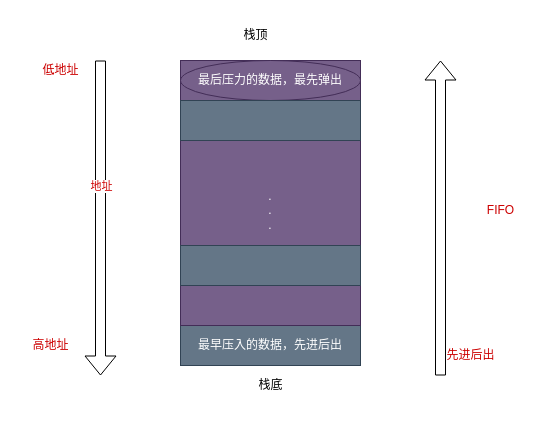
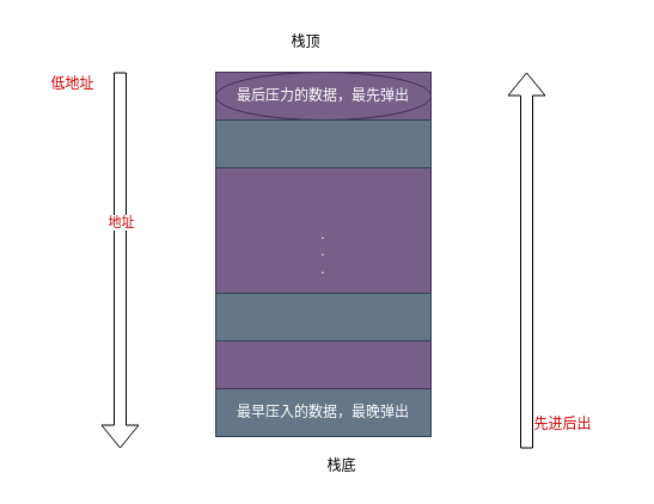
  <mxCell id="0" />
  <mxCell id="1" parent="0" />
  <mxCell id="2" value=".&lt;br&gt;.&lt;br&gt;." style="rounded=0;whiteSpace=wrap;html=1;fillColor=#76608a;fontColor=#ffffff;strokeColor=#432D57;" parent="1" vertex="1"><mxGeometry x="180" y="60" width="180" height="300" as="geometry" /></mxCell>
- <mxCell id="3" value="最早压入的数据，先进后出" style="rounded=0;whiteSpace=wrap;html=1;fillColor=#647687;fontColor=#ffffff;strokeColor=#314354;" parent="1" vertex="1"><mxGeometry x="180" y="325" width="180" height="40" as="geometry" /></mxCell>
+ <mxCell id="3" value="最早压入的数据，最晚弹出" style="rounded=0;whiteSpace=wrap;html=1;fillColor=#647687;fontColor=#ffffff;strokeColor=#314354;" parent="1" vertex="1"><mxGeometry x="180" y="325" width="180" height="40" as="geometry" /></mxCell>
  <mxCell id="4" value="" style="rounded=0;whiteSpace=wrap;html=1;fillColor=#76608a;fontColor=#ffffff;strokeColor=#432D57;" parent="1" vertex="1"><mxGeometry x="180" y="285" width="180" height="40" as="geometry" /></mxCell>
  <mxCell id="5" value="" style="rounded=0;whiteSpace=wrap;html=1;fillColor=#647687;fontColor=#ffffff;strokeColor=#314354;" parent="1" vertex="1"><mxGeometry x="180" y="245" width="180" height="40" as="geometry" /></mxCell>
  <mxCell id="6" value="最后压力的数据，最先弹出" style="ellipse;whiteSpace=wrap;html=1;fillColor=#76608a;fontColor=#ffffff;strokeColor=#432D57;" parent="1" vertex="1"><mxGeometry x="180" y="60" width="180" height="40" as="geometry" /></mxCell>
  <mxCell id="7" value="" style="rounded=0;whiteSpace=wrap;html=1;fillColor=#647687;fontColor=#ffffff;strokeColor=#314354;" parent="1" vertex="1"><mxGeometry x="180" y="100" width="180" height="40" as="geometry" /></mxCell>
  <mxCell id="8" value="栈顶" style="text;html=1;align=center;verticalAlign=middle;resizable=0;points=[];autosize=1;strokeColor=none;fillColor=none;" parent="1" vertex="1"><mxGeometry x="230" y="20" width="50" height="30" as="geometry" /></mxCell>
  <mxCell id="9" value="" style="shape=flexArrow;endArrow=classic;html=1;rounded=0;fontColor=#CC0000;" parent="1" edge="1"><mxGeometry width="50" height="50" relative="1" as="geometry"><mxPoint x="100" y="60" as="sourcePoint" /><mxPoint x="100" y="375" as="targetPoint" /></mxGeometry></mxCell>
  <mxCell id="10" value="地址" style="edgeLabel;html=1;align=center;verticalAlign=middle;resizable=0;points=[];fontColor=#CC0000;" parent="9" vertex="1" connectable="0"><mxGeometry x="-0.206" y="2" relative="1" as="geometry"><mxPoint x="-2" as="offset" /></mxGeometry></mxCell>
  <mxCell id="11" value="低地址" style="text;html=1;align=center;verticalAlign=middle;resizable=0;points=[];autosize=1;strokeColor=none;fillColor=none;fontColor=#CC0000;" parent="1" vertex="1"><mxGeometry x="30" y="55" width="60" height="30" as="geometry" /></mxCell>
- <mxCell id="12" value="高地址" style="text;html=1;align=center;verticalAlign=middle;resizable=0;points=[];autosize=1;strokeColor=none;fillColor=none;fontColor=#CC0000;" parent="1" vertex="1"><mxGeometry x="20" y="330" width="60" height="30" as="geometry" /></mxCell>
  <mxCell id="13" value="" style="shape=flexArrow;endArrow=classic;html=1;rounded=0;fontColor=#CC0000;" parent="1" edge="1"><mxGeometry width="50" height="50" relative="1" as="geometry"><mxPoint x="440" y="375" as="sourcePoint" /><mxPoint x="440" y="60" as="targetPoint" /></mxGeometry></mxCell>
  <mxCell id="14" value="先进后出" style="text;html=1;align=center;verticalAlign=middle;resizable=0;points=[];autosize=1;strokeColor=none;fillColor=none;fontColor=#CC0000;" parent="1" vertex="1"><mxGeometry x="435" y="340" width="70" height="30" as="geometry" /></mxCell>
- <mxCell id="15" value="FIFO" style="text;html=1;align=center;verticalAlign=middle;resizable=0;points=[];autosize=1;strokeColor=none;fillColor=none;fontColor=#CC0000;" parent="1" vertex="1"><mxGeometry x="475" y="195" width="50" height="30" as="geometry" /></mxCell>
- <mxCell id="16" value="栈底" style="text;html=1;align=center;verticalAlign=middle;resizable=0;points=[];autosize=1;strokeColor=none;fillColor=none;" vertex="1" parent="1"><mxGeometry x="245" y="370" width="50" height="30" as="geometry" /></mxCell>
+ <mxCell id="16" value="栈底" style="text;html=1;align=center;verticalAlign=middle;resizable=0;points=[];autosize=1;strokeColor=none;fillColor=none;" vertex="1" parent="1"><mxGeometry x="260" y="375" width="50" height="30" as="geometry" /></mxCell>
